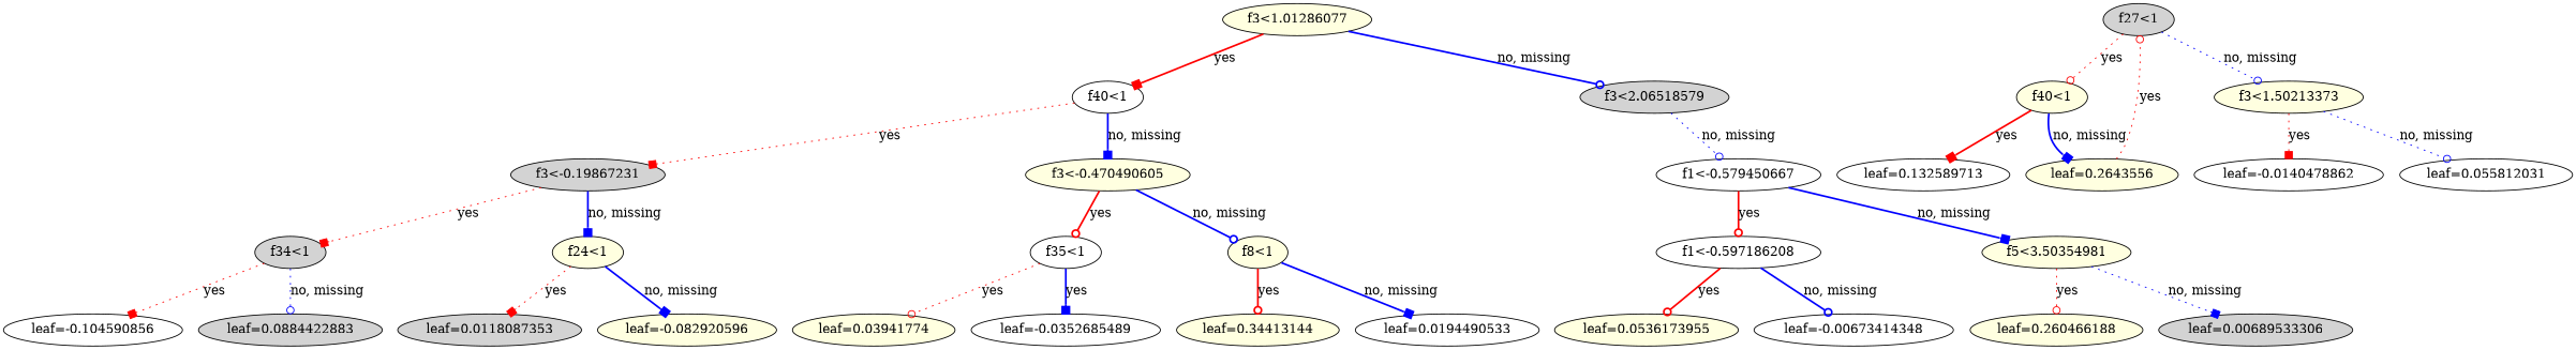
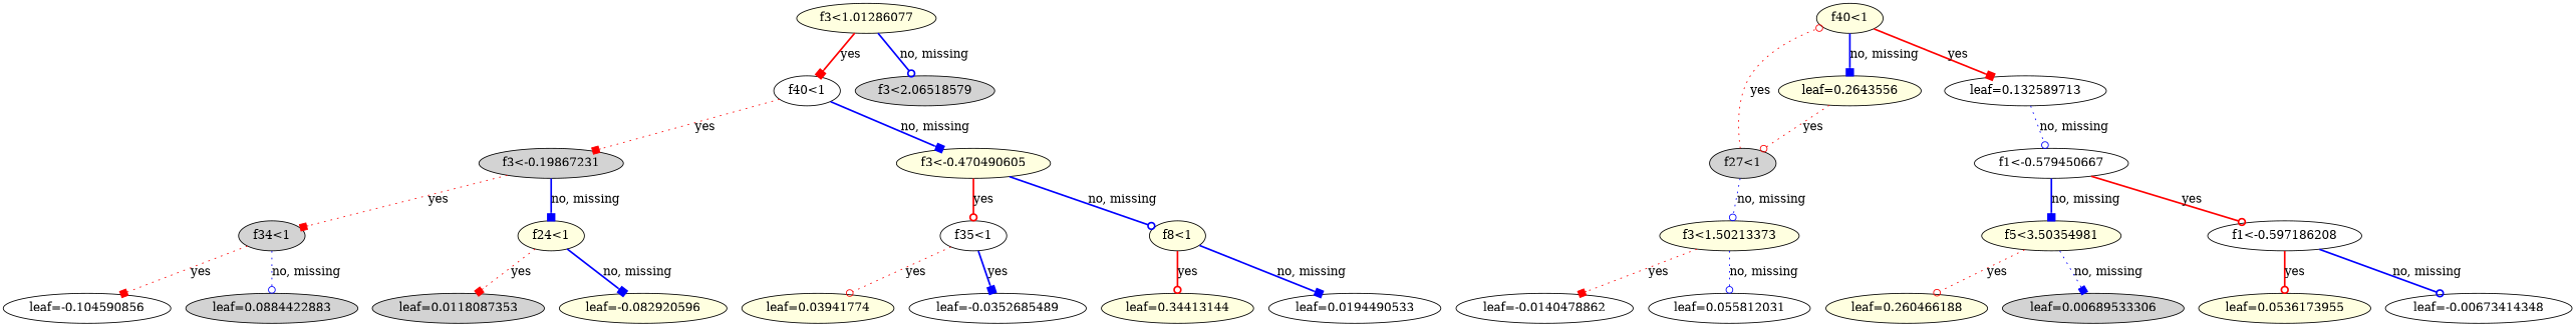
  digraph {
    rankdir=TB
    node [fillcolor=lightyellow style=filled]
    edge [arrowhead=box color="#FF0000" style=bold]
    n1 [label="f3<1.01286077"]
    n2 [fillcolor=white label="f40<1"]
    n3 [fillcolor=lightgrey label="f3<2.06518579"]
    n4 [fillcolor=lightgrey label="f3<-0.19867231"]
    n5 [label="f3<-0.470490605"]
    n6 [fillcolor=white label="f1<-0.579450667"]
    n7 [fillcolor=lightgrey label="f34<1"]
    n8 [label="f24<1"]
    n9 [fillcolor=white label="f35<1"]
    n10 [label="f8<1"]
    n11 [fillcolor=lightgrey label="f27<1"]
    n12 [label="f40<1"]
    n13 [label="f3<1.50213373"]
    n14 [fillcolor=white label="f1<-0.597186208"]
    n15 [label="f5<3.50354981"]
    n16 [fillcolor=white label="leaf=-0.104590856"]
    n17 [fillcolor=lightgrey label="leaf=0.0884422883"]
    n18 [fillcolor=lightgrey label="leaf=0.0118087353"]
    n19 [label="leaf=-0.082920596"]
    n20 [label="leaf=0.03941774"]
    n21 [fillcolor=white label="leaf=-0.0352685489"]
    n22 [label="leaf=0.34413144"]
    n23 [fillcolor=white label="leaf=0.0194490533"]
    n24 [fillcolor=white label="leaf=0.132589713"]
    n25 [label="leaf=0.2643556"]
    n26 [fillcolor=white label="leaf=-0.0140478862"]
    n27 [fillcolor=white label="leaf=0.055812031"]
    n28 [label="leaf=0.0536173955"]
    n29 [fillcolor=white label="leaf=-0.00673414348"]
    n30 [label="leaf=0.260466188"]
    n31 [fillcolor=lightgrey label="leaf=0.00689533306"]
    n1 -> n2 [label=yes]
    n1 -> n3 [arrowhead=odot color="#0000FF" label="no, missing"]
    n2 -> n4 [label=yes style=dotted]
    n2 -> n5 [color="#0000FF" label="no, missing"]
-   n3 -> n6 [arrowhead=odot color="#0000FF" label="no, missing" style=dotted]
+   n24 -> n6 [arrowhead=odot color="#0000FF" label="no, missing" style=dotted]
    n4 -> n7 [label=yes style=dotted]
    n4 -> n8 [color="#0000FF" label="no, missing"]
    n5 -> n9 [arrowhead=odot label=yes]
    n5 -> n10 [arrowhead=odot color="#0000FF" label="no, missing"]
    n6 -> n14 [arrowhead=odot label=yes]
    n6 -> n15 [color="#0000FF" label="no, missing"]
    n7 -> n16 [label=yes style=dotted]
    n7 -> n17 [arrowhead=odot color="#0000FF" label="no, missing" style=dotted]
    n8 -> n18 [label=yes style=dotted]
    n8 -> n19 [color="#0000FF" label="no, missing"]
    n9 -> n20 [arrowhead=odot label=yes style=dotted]
    n9 -> n21 [color="#0000FF" label=yes]
    n10 -> n22 [arrowhead=odot label=yes]
    n10 -> n23 [color="#0000FF" label="no, missing"]
    n11 -> n12 [arrowhead=odot label=yes style=dotted]
    n11 -> n13 [arrowhead=odot color="#0000FF" label="no, missing" style=dotted]
    n12 -> n24 [label=yes]
    n12 -> n25 [color="#0000FF" label="no, missing"]
    n13 -> n26 [label=yes style=dotted]
    n13 -> n27 [arrowhead=odot color="#0000FF" label="no, missing" style=dotted]
    n14 -> n28 [arrowhead=odot label=yes]
    n14 -> n29 [arrowhead=odot color="#0000FF" label="no, missing"]
    n15 -> n30 [arrowhead=odot label=yes style=dotted]
    n15 -> n31 [color="#0000FF" label="no, missing" style=dotted]
    n25 -> n11 [arrowhead=odot label=yes style=dotted]
  }
